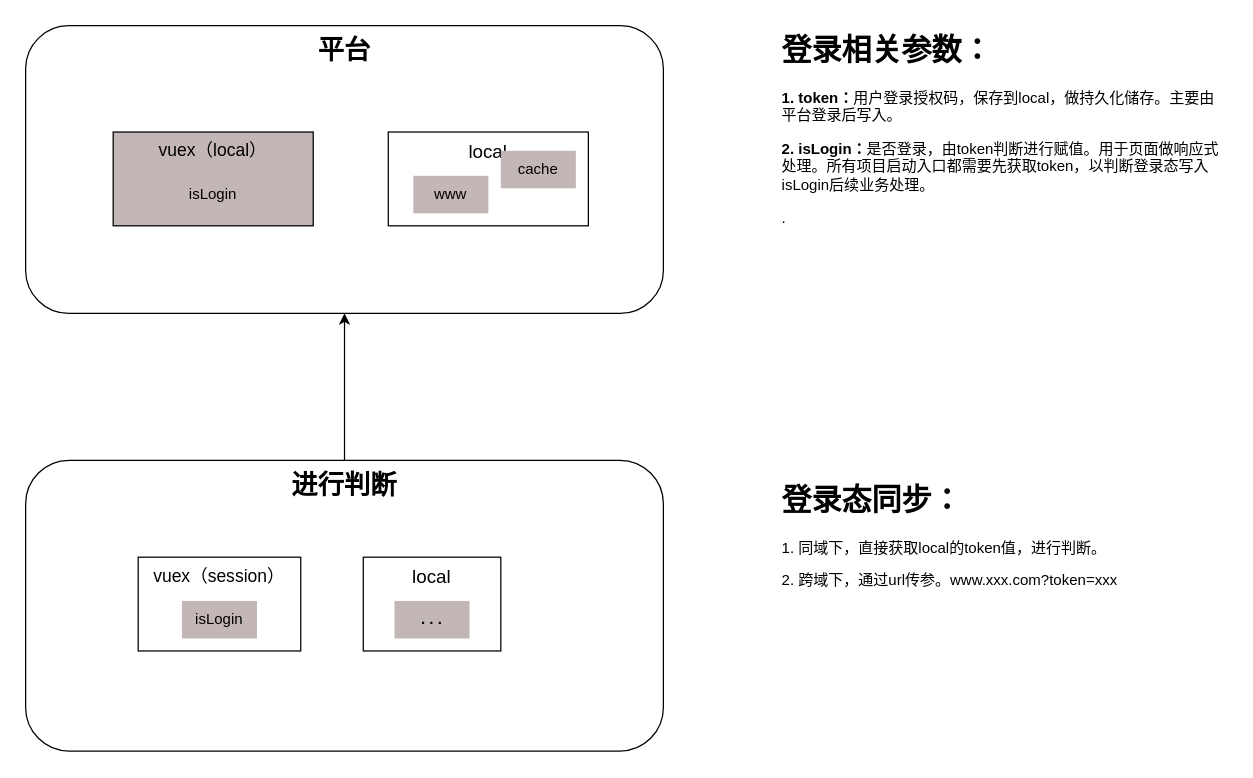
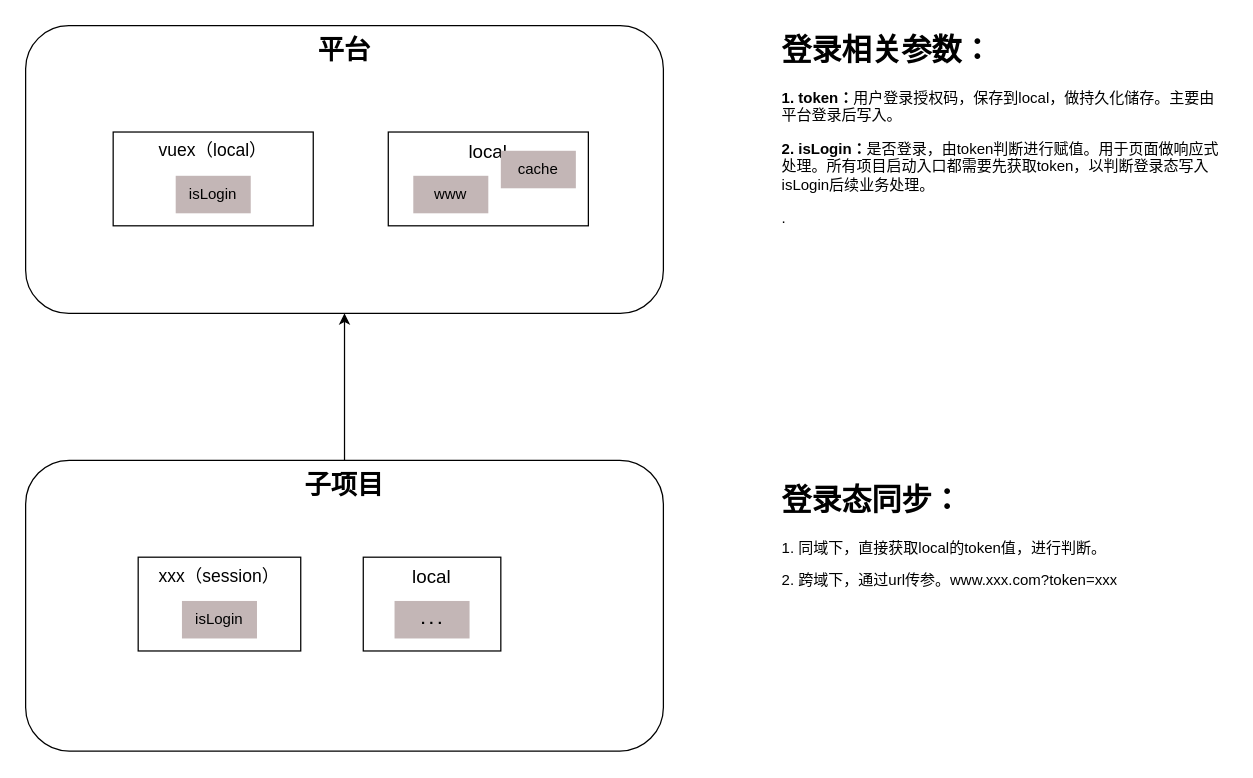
  <mxCell id="0" />
  <mxCell id="1" parent="0" />
  <mxCell id="2" value="平台" style="rounded=1;whiteSpace=wrap;html=1;fontSize=21;fontStyle=1;verticalAlign=top;" vertex="1" parent="1"><mxGeometry x="20" y="20" width="510" height="230" as="geometry" /></mxCell>
- <mxCell id="3" value="vuex（local）" style="rounded=0;whiteSpace=wrap;html=1;fontSize=14;verticalAlign=top;fillColor=#c3b6b6;" vertex="1" parent="1"><mxGeometry x="90" y="105" width="160" height="75" as="geometry" /></mxCell>
+ <mxCell id="3" value="vuex（local）" style="rounded=0;whiteSpace=wrap;html=1;fontSize=14;verticalAlign=top;" vertex="1" parent="1"><mxGeometry x="90" y="105" width="160" height="75" as="geometry" /></mxCell>
  <mxCell id="4" value="local" style="rounded=0;whiteSpace=wrap;html=1;fontSize=15;verticalAlign=top;" vertex="1" parent="1"><mxGeometry x="310" y="105" width="160" height="75" as="geometry" /></mxCell>
  <mxCell id="5" value="www" style="text;html=1;strokeColor=none;fillColor=#c3b6b6;align=center;verticalAlign=middle;whiteSpace=wrap;rounded=0;fillStyle=auto;" vertex="1" parent="1"><mxGeometry x="330" y="140" width="60" height="30" as="geometry" /></mxCell>
  <mxCell id="6" value="isLogin" style="text;html=1;strokeColor=none;fillColor=#c3b6b6;align=center;verticalAlign=middle;whiteSpace=wrap;rounded=0;fillStyle=auto;" vertex="1" parent="1"><mxGeometry x="140" y="140" width="60" height="30" as="geometry" /></mxCell>
  <mxCell id="7" style="edgeStyle=orthogonalEdgeStyle;rounded=0;orthogonalLoop=1;jettySize=auto;html=1;entryX=0.5;entryY=1;entryDx=0;entryDy=0;" edge="1" parent="1" source="8" target="2"><mxGeometry relative="1" as="geometry" /></mxCell>
- <mxCell id="8" value="进行判断" style="rounded=1;whiteSpace=wrap;html=1;fontSize=21;fontStyle=1;verticalAlign=top;" vertex="1" parent="1"><mxGeometry x="20" y="367.5" width="510" height="232.5" as="geometry" /></mxCell>
- <mxCell id="9" value="vuex（session）" style="rounded=0;whiteSpace=wrap;html=1;fontSize=14;verticalAlign=top;" vertex="1" parent="1"><mxGeometry x="110" y="445" width="130" height="75" as="geometry" /></mxCell>
+ <mxCell id="8" value="子项目" style="rounded=1;whiteSpace=wrap;html=1;fontSize=21;fontStyle=1;verticalAlign=top;" vertex="1" parent="1"><mxGeometry x="20" y="367.5" width="510" height="232.5" as="geometry" /></mxCell>
+ <mxCell id="9" value="xxx（session）" style="rounded=0;whiteSpace=wrap;html=1;fontSize=14;verticalAlign=top;" vertex="1" parent="1"><mxGeometry x="110" y="445" width="130" height="75" as="geometry" /></mxCell>
  <mxCell id="10" value="local" style="rounded=0;whiteSpace=wrap;html=1;fontSize=15;verticalAlign=top;" vertex="1" parent="1"><mxGeometry x="290" y="445" width="110" height="75" as="geometry" /></mxCell>
  <mxCell id="11" value="isLogin" style="text;html=1;strokeColor=none;fillColor=#c3b6b6;align=center;verticalAlign=middle;whiteSpace=wrap;rounded=0;fillStyle=auto;" vertex="1" parent="1"><mxGeometry x="145" y="480" width="60" height="30" as="geometry" /></mxCell>
  <mxCell id="12" value="&lt;h1&gt;登录相关参数：&lt;/h1&gt;&lt;p&gt;&lt;b&gt;1. token：&lt;/b&gt;用户登录授权码，保存到local，做持久化储存。主要由平台登录后写入。&lt;/p&gt;&lt;p&gt;&lt;b&gt;2. isLogin：&lt;/b&gt;是否登录，由token判断进行赋值。用于页面做响应式处理。所有项目启动入口都需要先获取token，以判断登录态写入isLogin后续业务处理。&lt;/p&gt;&lt;p&gt;.&lt;/p&gt;" style="text;html=1;strokeColor=none;fillColor=none;spacing=5;spacingTop=-20;whiteSpace=wrap;overflow=hidden;rounded=0;" vertex="1" parent="1"><mxGeometry x="620" y="20" width="360" height="330" as="geometry" /></mxCell>
  <mxCell id="13" value=". . ." style="text;html=1;strokeColor=none;fillColor=#c3b6b6;align=center;verticalAlign=middle;whiteSpace=wrap;rounded=0;fillStyle=auto;fontStyle=1" vertex="1" parent="1"><mxGeometry x="315" y="480" width="60" height="30" as="geometry" /></mxCell>
  <mxCell id="14" value="cache" style="text;html=1;strokeColor=none;fillColor=#c3b6b6;align=center;verticalAlign=middle;whiteSpace=wrap;rounded=0;fillStyle=auto;" vertex="1" parent="1"><mxGeometry x="400" y="120" width="60" height="30" as="geometry" /></mxCell>
  <mxCell id="15" value="&lt;h1&gt;登录态同步：&lt;/h1&gt;&lt;p&gt;1. 同域下，直接获取local的token值，进行判断。&lt;/p&gt;&lt;p&gt;2. 跨域下，通过url传参。www.xxx.com?token=xxx&lt;/p&gt;" style="text;html=1;strokeColor=none;fillColor=none;spacing=5;spacingTop=-20;whiteSpace=wrap;overflow=hidden;rounded=0;" vertex="1" parent="1"><mxGeometry x="620" y="380" width="360" height="120" as="geometry" /></mxCell>
